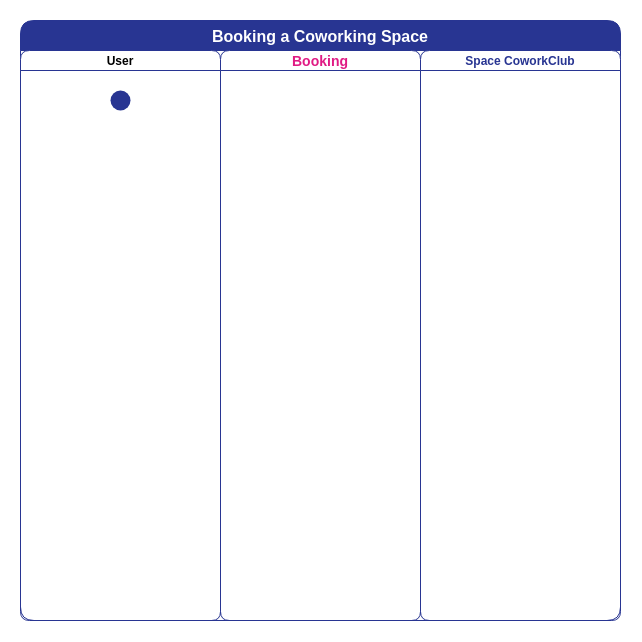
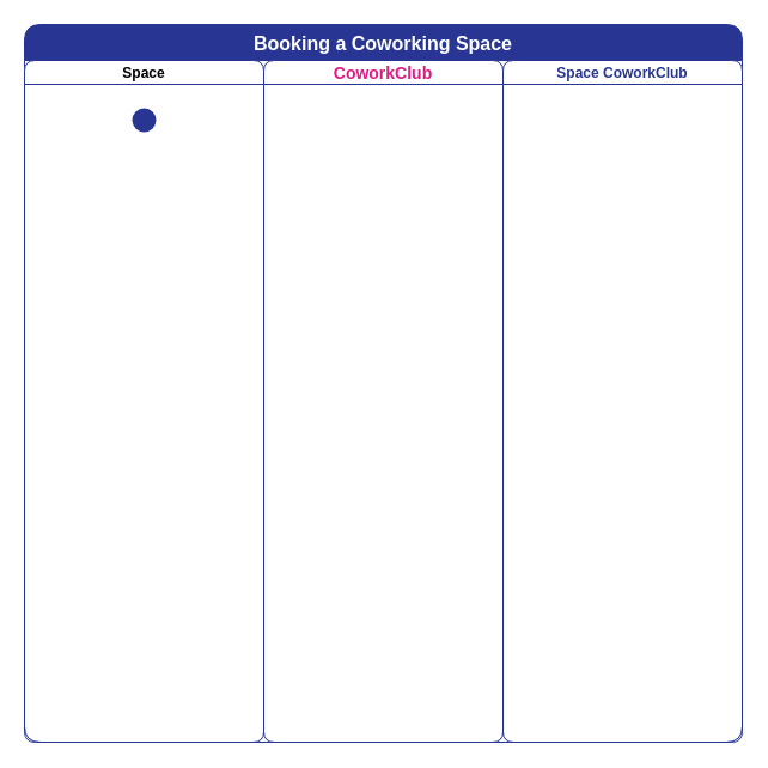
  <mxCell id="0" />
  <mxCell id="1" parent="0" />
  <mxCell id="2" value="Booking a Coworking Space" style="swimlane;childLayout=stackLayout;resizeParent=1;resizeParentMax=0;startSize=30;swimlaneFillColor=none;gradientColor=none;rounded=1;fillColor=#283592;fontColor=#FFFFFF;strokeColor=#283592;fontSize=16;" parent="1" vertex="1"><mxGeometry x="20" y="20" width="600" height="600" as="geometry" /></mxCell>
- <mxCell id="3" value="User" style="swimlane;startSize=20;rounded=1;strokeColor=#283592;" parent="2" vertex="1"><mxGeometry y="30" width="200" height="570" as="geometry" /></mxCell>
+ <mxCell id="3" value="Space" style="swimlane;startSize=20;rounded=1;strokeColor=#283592;" parent="2" vertex="1"><mxGeometry y="30" width="200" height="570" as="geometry" /></mxCell>
  <mxCell id="4" value="" style="ellipse;fillColor=#283592;strokeColor=none;fontSize=14;fontColor=#283592;aspect=fixed;" vertex="1" parent="3"><mxGeometry x="90" y="40" width="20" height="20" as="geometry" /></mxCell>
- <mxCell id="5" value="Booking" style="swimlane;startSize=20;rounded=1;fontColor=#e01b84;strokeColor=#283592;fontSize=14;" parent="2" vertex="1"><mxGeometry x="200" y="30" width="200" height="570" as="geometry" /></mxCell>
+ <mxCell id="5" value="CoworkClub" style="swimlane;startSize=20;rounded=1;fontColor=#e01b84;strokeColor=#283592;fontSize=14;" parent="2" vertex="1"><mxGeometry x="200" y="30" width="200" height="570" as="geometry" /></mxCell>
  <mxCell id="6" value="Space CoworkClub" style="swimlane;startSize=20;rounded=1;fontColor=#283592;strokeColor=#283592;" parent="2" vertex="1"><mxGeometry x="400" y="30" width="200" height="570" as="geometry" /></mxCell>
